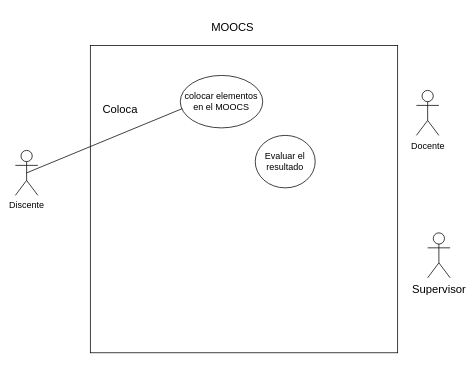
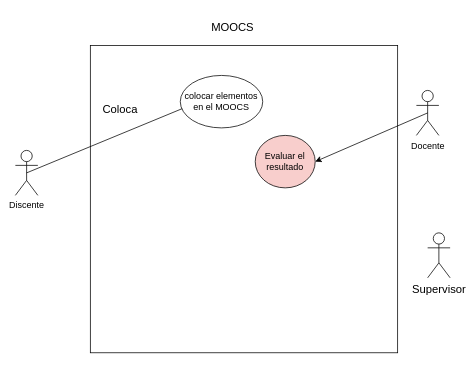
  <mxCell id="0" />
  <mxCell id="1" parent="0" />
  <mxCell id="2" value="" style="rounded=0;whiteSpace=wrap;html=1;fontSize=15;" vertex="1" parent="1"><mxGeometry x="120" y="60" width="410" height="410" as="geometry" /></mxCell>
  <mxCell id="3" value="Discente" style="shape=umlActor;verticalLabelPosition=bottom;verticalAlign=top;html=1;outlineConnect=0;" vertex="1" parent="1"><mxGeometry x="20" y="200" width="30" height="60" as="geometry" /></mxCell>
  <mxCell id="4" value="Docente" style="shape=umlActor;verticalLabelPosition=bottom;verticalAlign=top;html=1;outlineConnect=0;" vertex="1" parent="1"><mxGeometry x="555" y="120" width="30" height="60" as="geometry" /></mxCell>
  <mxCell id="5" value="colocar elementos en el MOOCS" style="ellipse;whiteSpace=wrap;html=1;" vertex="1" parent="1"><mxGeometry x="240" y="100" width="110" height="70" as="geometry" /></mxCell>
- <mxCell id="6" value="Evaluar el resultado" style="ellipse;whiteSpace=wrap;html=1;" vertex="1" parent="1"><mxGeometry x="340" y="180" width="80" height="70" as="geometry" /></mxCell>
+ <mxCell id="6" value="Evaluar el resultado" style="ellipse;whiteSpace=wrap;html=1;fillColor=#f8cecc;" vertex="1" parent="1"><mxGeometry x="340" y="180" width="80" height="70" as="geometry" /></mxCell>
  <mxCell id="7" value="&lt;font style=&quot;font-size: 15px&quot;&gt;MOOCS&lt;/font&gt;" style="text;html=1;strokeColor=none;fillColor=none;align=center;verticalAlign=middle;whiteSpace=wrap;rounded=0;" vertex="1" parent="1"><mxGeometry x="280" y="20" width="60" height="30" as="geometry" /></mxCell>
  <mxCell id="8" value="Supervisor" style="shape=umlActor;verticalLabelPosition=bottom;verticalAlign=top;html=1;outlineConnect=0;fontSize=15;" vertex="1" parent="1"><mxGeometry x="570" y="310" width="30" height="60" as="geometry" /></mxCell>
  <mxCell id="9" value="Coloca" style="text;html=1;strokeColor=none;fillColor=none;align=center;verticalAlign=middle;whiteSpace=wrap;rounded=0;fontSize=15;" vertex="1" parent="1"><mxGeometry x="130" y="130" width="60" height="30" as="geometry" /></mxCell>
+ <mxCell id="10" value="" style="endArrow=classic;html=1;rounded=0;fontSize=15;fontColor=none;strokeColor=default;exitX=0.5;exitY=0.5;exitDx=0;exitDy=0;exitPerimeter=0;entryX=1;entryY=0.5;entryDx=0;entryDy=0;" edge="1" parent="1" source="4" target="6"><mxGeometry width="50" height="50" relative="1" as="geometry"><mxPoint x="380" y="310" as="sourcePoint" /><mxPoint x="430" y="260" as="targetPoint" /></mxGeometry></mxCell>
  <mxCell id="11" value="" style="endArrow=none;html=1;rounded=0;fontSize=15;fontColor=none;strokeColor=default;exitX=0.5;exitY=0.5;exitDx=0;exitDy=0;exitPerimeter=0;entryX=0.022;entryY=0.634;entryDx=0;entryDy=0;entryPerimeter=0;" edge="1" parent="1" source="3" target="5"><mxGeometry width="50" height="50" relative="1" as="geometry"><mxPoint x="380" y="310" as="sourcePoint" /><mxPoint x="430" y="260" as="targetPoint" /></mxGeometry></mxCell>
